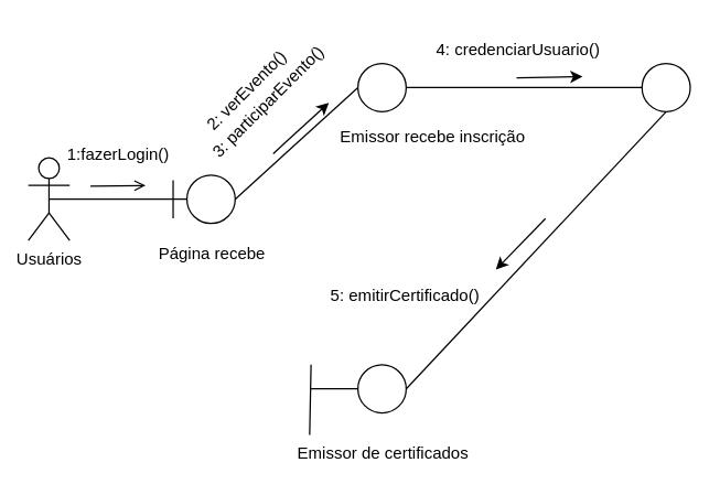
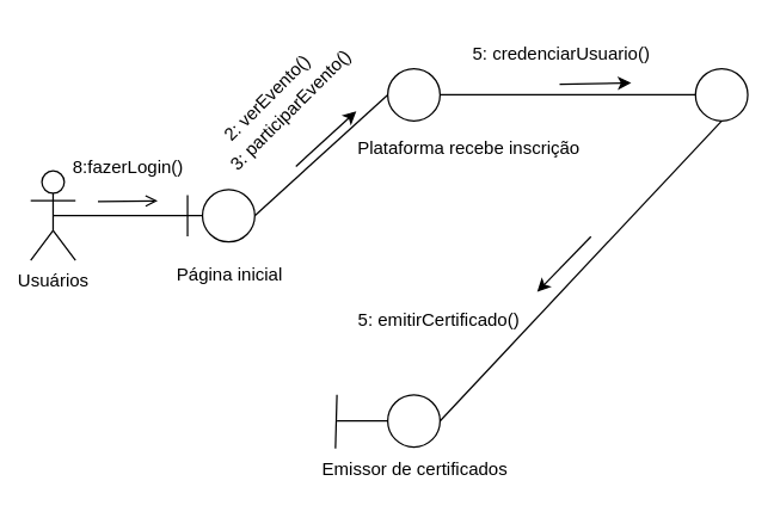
  <mxCell id="0" />
  <mxCell id="1" parent="0" />
  <mxCell id="2" value="" style="ellipse;whiteSpace=wrap;html=1;aspect=fixed;" vertex="1" parent="1"><mxGeometry x="135" y="126.5" width="35" height="35" as="geometry" /></mxCell>
  <mxCell id="3" style="edgeStyle=orthogonalEdgeStyle;rounded=0;orthogonalLoop=1;jettySize=auto;html=1;exitX=0.5;exitY=0.5;exitDx=0;exitDy=0;exitPerimeter=0;endArrow=none;endFill=0;" edge="1" parent="1" source="4" target="2"><mxGeometry relative="1" as="geometry" /></mxCell>
  <mxCell id="4" value="Usuários" style="shape=umlActor;verticalLabelPosition=bottom;verticalAlign=top;html=1;outlineConnect=0;" vertex="1" parent="1"><mxGeometry x="20" y="114" width="30" height="60" as="geometry" /></mxCell>
- <mxCell id="5" value="1:fazerLogin()" style="text;html=1;align=center;verticalAlign=middle;resizable=0;points=[];autosize=1;strokeColor=none;fillColor=none;" vertex="1" parent="1"><mxGeometry x="35" y="96.5" width="100" height="30" as="geometry" /></mxCell>
+ <mxCell id="5" value="8:fazerLogin()" style="text;html=1;align=center;verticalAlign=middle;resizable=0;points=[];autosize=1;strokeColor=none;fillColor=none;" vertex="1" parent="1"><mxGeometry x="35" y="96.5" width="100" height="30" as="geometry" /></mxCell>
  <mxCell id="6" value="" style="endArrow=none;html=1;rounded=0;" edge="1" parent="1"><mxGeometry width="50" height="50" relative="1" as="geometry"><mxPoint x="125" y="157.75" as="sourcePoint" /><mxPoint x="125" y="130.25" as="targetPoint" /></mxGeometry></mxCell>
  <mxCell id="7" value="" style="endArrow=open;html=1;rounded=0;endFill=0;" edge="1" parent="1"><mxGeometry width="50" height="50" relative="1" as="geometry"><mxPoint x="65" y="134.5" as="sourcePoint" /><mxPoint x="105" y="134" as="targetPoint" /></mxGeometry></mxCell>
- <mxCell id="8" value="Página recebe" style="text;html=1;align=center;verticalAlign=middle;resizable=0;points=[];autosize=1;strokeColor=none;fillColor=none;" vertex="1" parent="1"><mxGeometry x="107.5" y="169" width="90" height="30" as="geometry" /></mxCell>
+ <mxCell id="8" value="Página inicial" style="text;html=1;align=center;verticalAlign=middle;resizable=0;points=[];autosize=1;strokeColor=none;fillColor=none;" vertex="1" parent="1"><mxGeometry x="107.5" y="169" width="90" height="30" as="geometry" /></mxCell>
  <mxCell id="9" style="edgeStyle=orthogonalEdgeStyle;rounded=0;orthogonalLoop=1;jettySize=auto;html=1;exitX=1;exitY=0.5;exitDx=0;exitDy=0;entryX=0;entryY=0.5;entryDx=0;entryDy=0;endArrow=none;endFill=0;" edge="1" parent="1" source="10" target="19"><mxGeometry relative="1" as="geometry" /></mxCell>
  <mxCell id="10" value="" style="ellipse;whiteSpace=wrap;html=1;aspect=fixed;" vertex="1" parent="1"><mxGeometry x="259" y="45.5" width="35" height="35" as="geometry" /></mxCell>
  <mxCell id="11" style="edgeStyle=orthogonalEdgeStyle;rounded=0;orthogonalLoop=1;jettySize=auto;html=1;exitX=0;exitY=0.5;exitDx=0;exitDy=0;endArrow=none;endFill=0;" edge="1" parent="1" source="12"><mxGeometry relative="1" as="geometry"><mxPoint x="225" y="282" as="targetPoint" /></mxGeometry></mxCell>
  <mxCell id="12" value="" style="ellipse;whiteSpace=wrap;html=1;aspect=fixed;" vertex="1" parent="1"><mxGeometry x="259" y="264" width="35" height="35" as="geometry" /></mxCell>
- <mxCell id="13" value="Emissor de certificados" style="text;html=1;align=center;verticalAlign=middle;resizable=0;points=[];autosize=1;strokeColor=none;fillColor=none;" vertex="1" parent="1"><mxGeometry x="201.5" y="314" width="150" height="30" as="geometry" /></mxCell>
+ <mxCell id="13" value="Emissor de certificados" style="text;html=1;align=center;verticalAlign=middle;resizable=0;points=[];autosize=1;strokeColor=none;fillColor=none;" vertex="1" parent="1"><mxGeometry x="201.5" y="299" width="150" height="30" as="geometry" /></mxCell>
  <mxCell id="14" value="" style="endArrow=none;html=1;rounded=0;exitX=1;exitY=0.5;exitDx=0;exitDy=0;entryX=0;entryY=0.5;entryDx=0;entryDy=0;" edge="1" parent="1" source="2" target="10"><mxGeometry width="50" height="50" relative="1" as="geometry"><mxPoint x="189" y="136.5" as="sourcePoint" /><mxPoint x="239" y="86.5" as="targetPoint" /></mxGeometry></mxCell>
  <mxCell id="15" value="2: verEvento()" style="text;html=1;align=center;verticalAlign=middle;resizable=0;points=[];autosize=1;strokeColor=none;fillColor=none;rotation=-45;" vertex="1" parent="1"><mxGeometry x="128" y="50.5" width="100" height="30" as="geometry" /></mxCell>
  <mxCell id="16" value="3: participarEvento()" style="text;html=1;align=center;verticalAlign=middle;resizable=0;points=[];autosize=1;strokeColor=none;fillColor=none;rotation=-45;" vertex="1" parent="1"><mxGeometry x="129" y="59" width="130" height="30" as="geometry" /></mxCell>
  <mxCell id="17" value="" style="endArrow=classic;html=1;rounded=0;" edge="1" parent="1"><mxGeometry width="50" height="50" relative="1" as="geometry"><mxPoint x="197.5" y="111" as="sourcePoint" /><mxPoint x="238" y="74" as="targetPoint" /></mxGeometry></mxCell>
- <mxCell id="18" value="Emissor recebe inscrição" style="text;html=1;align=center;verticalAlign=middle;resizable=0;points=[];autosize=1;strokeColor=none;fillColor=none;" vertex="1" parent="1"><mxGeometry x="228" y="84" width="170" height="30" as="geometry" /></mxCell>
+ <mxCell id="18" value="Plataforma recebe inscrição" style="text;html=1;align=center;verticalAlign=middle;resizable=0;points=[];autosize=1;strokeColor=none;fillColor=none;" vertex="1" parent="1"><mxGeometry x="228" y="84" width="170" height="30" as="geometry" /></mxCell>
  <mxCell id="19" value="" style="ellipse;whiteSpace=wrap;html=1;aspect=fixed;" vertex="1" parent="1"><mxGeometry x="465" y="45.5" width="35" height="35" as="geometry" /></mxCell>
  <mxCell id="20" value="" style="endArrow=none;html=1;rounded=0;exitX=0.15;exitY=0.033;exitDx=0;exitDy=0;exitPerimeter=0;" edge="1" parent="1" source="13"><mxGeometry width="50" height="50" relative="1" as="geometry"><mxPoint x="225" y="294" as="sourcePoint" /><mxPoint x="225" y="264" as="targetPoint" /></mxGeometry></mxCell>
- <mxCell id="21" value="4: credenciarUsuario()" style="text;html=1;align=center;verticalAlign=middle;resizable=0;points=[];autosize=1;strokeColor=none;fillColor=none;" vertex="1" parent="1"><mxGeometry x="305" y="20.5" width="140" height="30" as="geometry" /></mxCell>
+ <mxCell id="21" value="5: credenciarUsuario()" style="text;html=1;align=center;verticalAlign=middle;resizable=0;points=[];autosize=1;strokeColor=none;fillColor=none;" vertex="1" parent="1"><mxGeometry x="305" y="20.5" width="140" height="30" as="geometry" /></mxCell>
  <mxCell id="22" value="5: emitirCertificado()" style="text;html=1;align=center;verticalAlign=middle;resizable=0;points=[];autosize=1;strokeColor=none;fillColor=none;rotation=0;" vertex="1" parent="1"><mxGeometry x="228" y="199" width="130" height="30" as="geometry" /></mxCell>
  <mxCell id="23" value="" style="endArrow=classic;html=1;rounded=0;exitX=0.229;exitY=1.05;exitDx=0;exitDy=0;exitPerimeter=0;" edge="1" parent="1"><mxGeometry width="50" height="50" relative="1" as="geometry"><mxPoint x="374.06" y="56" as="sourcePoint" /><mxPoint x="422" y="55" as="targetPoint" /></mxGeometry></mxCell>
  <mxCell id="24" value="" style="endArrow=classic;html=1;rounded=0;entryX=1.008;entryY=-0.133;entryDx=0;entryDy=0;entryPerimeter=0;" edge="1" parent="1" target="22"><mxGeometry width="50" height="50" relative="1" as="geometry"><mxPoint x="395" y="158" as="sourcePoint" /><mxPoint x="286" y="204" as="targetPoint" /></mxGeometry></mxCell>
  <mxCell id="25" value="" style="endArrow=none;html=1;rounded=0;endFill=0;entryX=1;entryY=0.5;entryDx=0;entryDy=0;exitX=0.5;exitY=1;exitDx=0;exitDy=0;" edge="1" parent="1" source="19" target="12"><mxGeometry width="50" height="50" relative="1" as="geometry"><mxPoint x="395" y="244" as="sourcePoint" /><mxPoint x="445" y="194" as="targetPoint" /></mxGeometry></mxCell>
